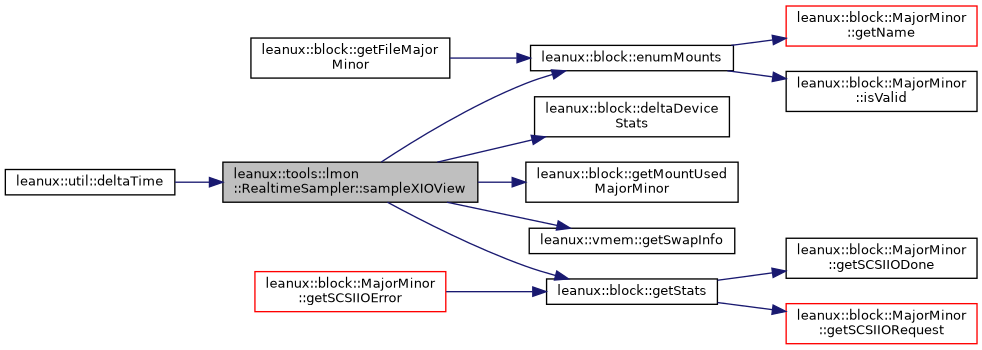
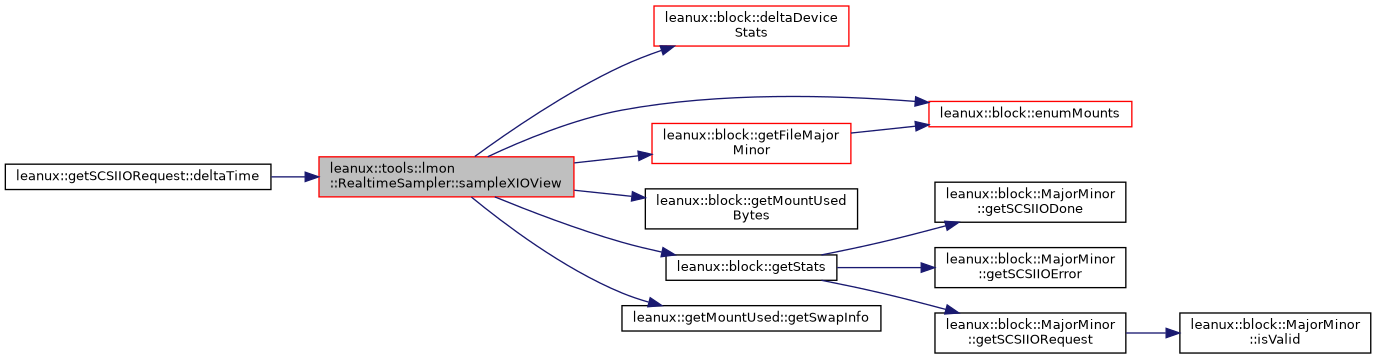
  digraph {
    rankdir=LR
    node [color=black fontname=Helvetica fontsize=10 shape=record]
    edge [color=midnightblue fontname=Helvetica fontsize=10 labelfontname=Helvetica labelfontsize=10 style=solid]
-   n1 [fillcolor=grey75 fontcolor=black height=0.2 label="leanux::tools::lmon\l::RealtimeSampler::sampleXIOView" style=filled width=0.4]
-   n2 [height=0.2 label="leanux::block::deltaDevice\lStats" width=0.4]
-   n3 [height=0.2 label="leanux::block::enumMounts" width=0.4]
-   n4 [height=0.2 label="leanux::block::getFileMajor\lMinor" width=0.4]
-   n5 [height=0.2 label="leanux::block::getMountUsed\lMajorMinor" width=0.4]
+   n1 [color=red fillcolor=grey75 fontcolor=black height=0.2 label="leanux::tools::lmon\l::RealtimeSampler::sampleXIOView" style=filled width=0.4]
+   n2 [color=red height=0.2 label="leanux::block::deltaDevice\lStats" width=0.4]
+   n3 [color=red height=0.2 label="leanux::block::enumMounts" width=0.4]
+   n4 [color=red height=0.2 label="leanux::block::getFileMajor\lMinor" width=0.4]
+   n5 [height=0.2 label="leanux::block::getMountUsed\lBytes" width=0.4]
    n6 [height=0.2 label="leanux::block::getStats" width=0.4]
-   n7 [height=0.2 label="leanux::vmem::getSwapInfo" width=0.4]
-   n8 [height=0.2 label="leanux::util::deltaTime" width=0.4]
-   n9 [color=red height=0.2 label="leanux::block::MajorMinor\l::getName" width=0.4]
+   n7 [height=0.2 label="leanux::getMountUsed::getSwapInfo" width=0.4]
+   n8 [height=0.2 label="leanux::getSCSIIORequest::deltaTime" width=0.4]
    n10 [height=0.2 label="leanux::block::MajorMinor\l::isValid" width=0.4]
    n11 [height=0.2 label="leanux::block::MajorMinor\l::getSCSIIODone" width=0.4]
-   n12 [color=red height=0.2 label="leanux::block::MajorMinor\l::getSCSIIOError" width=0.4]
-   n13 [color=red height=0.2 label="leanux::block::MajorMinor\l::getSCSIIORequest" width=0.4]
+   n12 [height=0.2 label="leanux::block::MajorMinor\l::getSCSIIOError" width=0.4]
+   n13 [height=0.2 label="leanux::block::MajorMinor\l::getSCSIIORequest" width=0.4]
    n1 -> n2
    n1 -> n3
+   n1 -> n4
    n1 -> n5
    n1 -> n6
    n1 -> n7
-   n3 -> n9
-   n3 -> n10
+   n13 -> n10
    n4 -> n3
    n6 -> n11
-   n12 -> n6
+   n6 -> n12
    n6 -> n13
    n8 -> n1
  }
